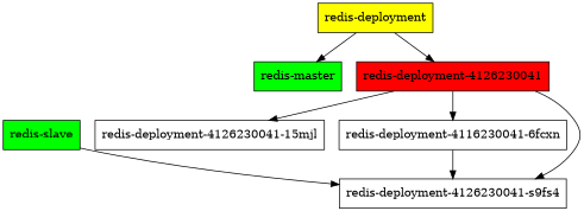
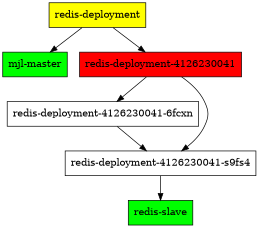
  digraph {
    node [shape=rect style=filled]
-   n1 [label="redis-deployment-4126230041-15mjl" style=""]
-   n2 [fillcolor=green label="redis-master"]
-   n3 [label="redis-deployment-4116230041-6fcxn" style=""]
+   n2 [fillcolor=green label="mjl-master"]
+   n3 [label="redis-deployment-4126230041-6fcxn" style=""]
    n4 [label="redis-deployment-4126230041-s9fs4" style=""]
    n5 [fillcolor=green label="redis-slave"]
    n6 [fillcolor=red label="redis-deployment-4126230041"]
    n7 [fillcolor=yellow label="redis-deployment"]
    n3 -> n4
-   n5 -> n4
-   n6 -> n1
+   n4 -> n5
    n6 -> n3
    n6 -> n4
    n7 -> n2
    n7 -> n6
  }
